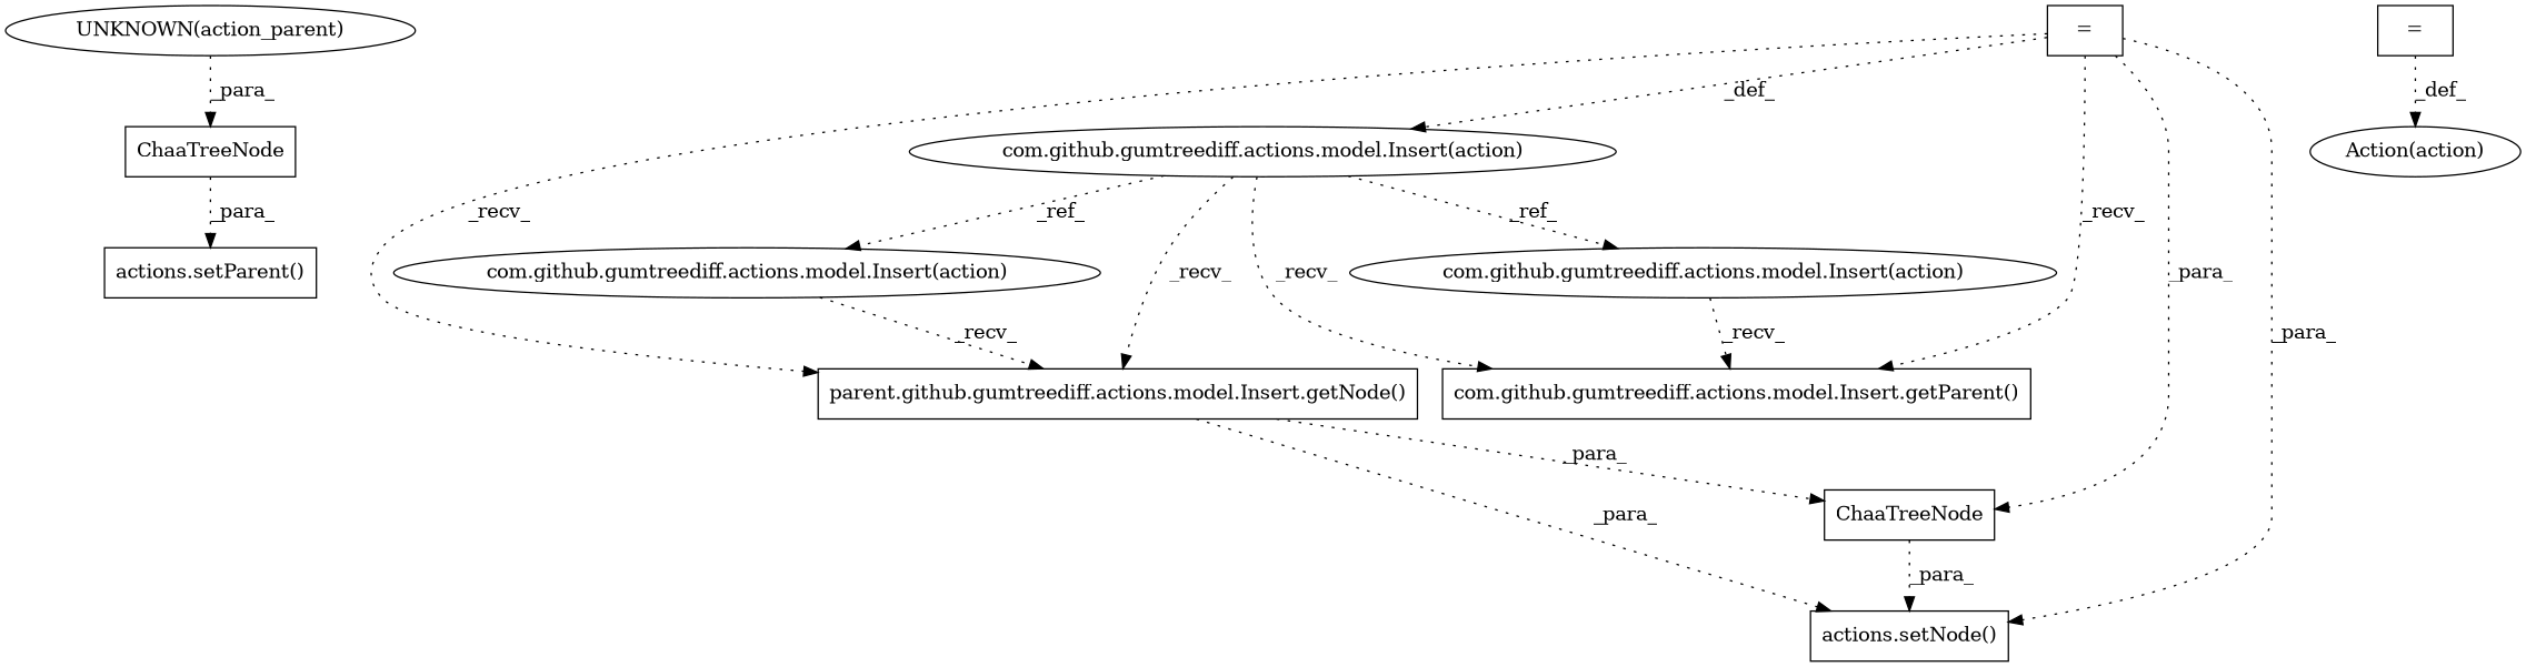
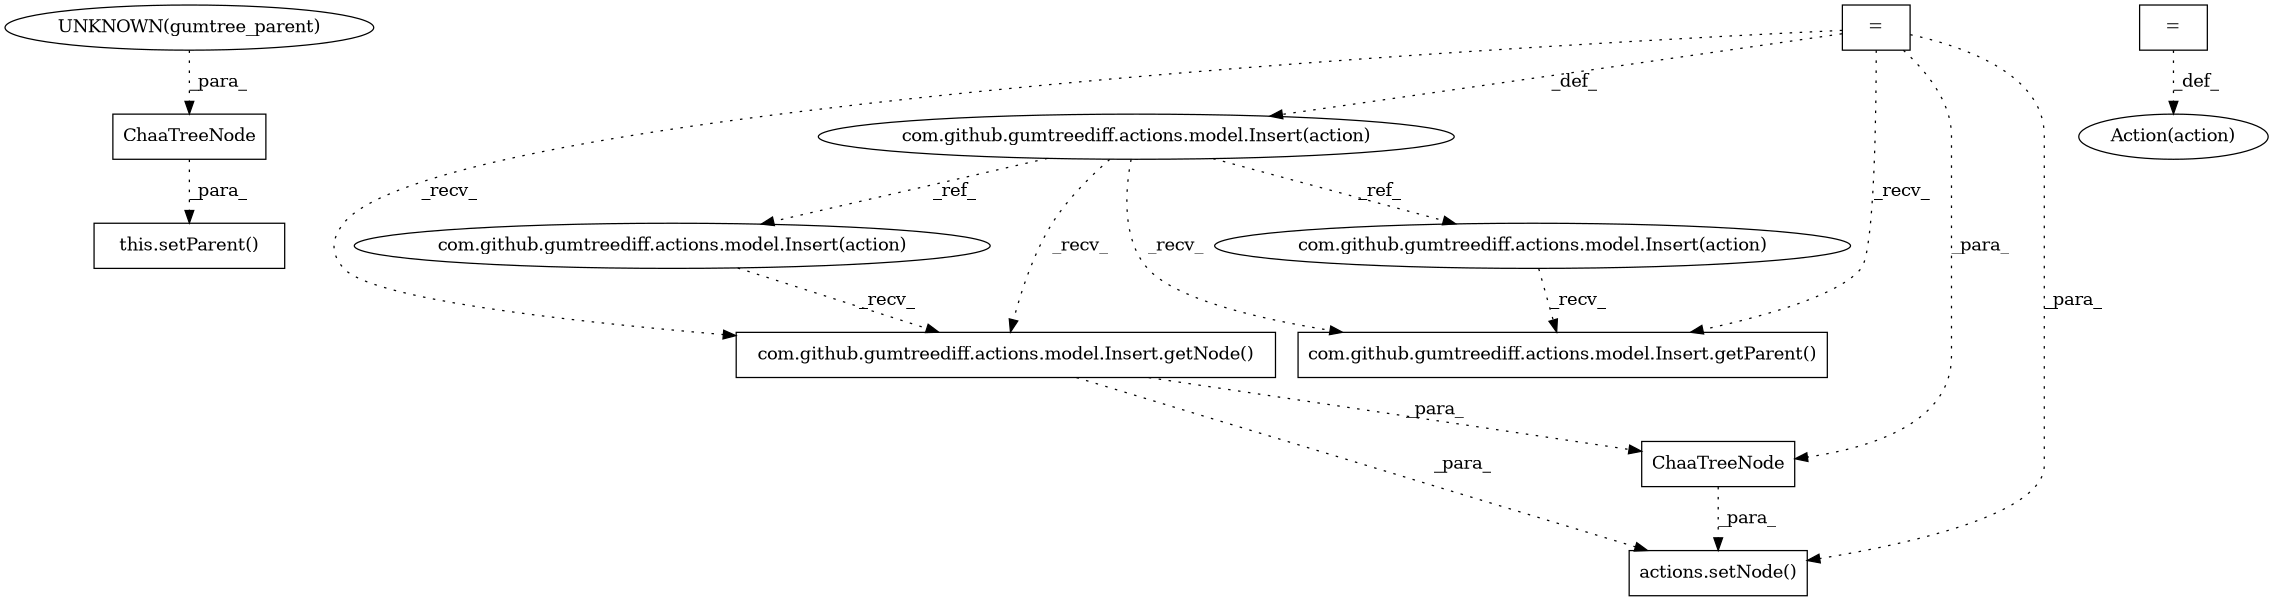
  digraph {
    node [shape=box]
    edge [style=dotted]
    n1 [label=ChaaTreeNode]
-   n2 [label="actions.setParent()"]
-   n3 [label="UNKNOWN(action_parent)" shape=ellipse]
+   n2 [label="this.setParent()"]
+   n3 [label="UNKNOWN(gumtree_parent)" shape=ellipse]
    n4 [label="actions.setNode()"]
    n5 [label="com.github.gumtreediff.actions.model.Insert(action)" shape=ellipse]
-   n6 [label="parent.github.gumtreediff.actions.model.Insert.getNode()"]
+   n6 [label="com.github.gumtreediff.actions.model.Insert.getNode()"]
    n7 [label=ChaaTreeNode]
    n8 [label="com.github.gumtreediff.actions.model.Insert(action)" shape=ellipse]
    n9 [label="com.github.gumtreediff.actions.model.Insert(action)" shape=ellipse]
    n10 [label="com.github.gumtreediff.actions.model.Insert.getParent()"]
    n11 [label="="]
    n12 [label="Action(action)" shape=ellipse]
    n13 [label="="]
    n1 -> n2 [label=_para_]
    n3 -> n1 [label=_para_]
    n5 -> n6 [label=_recv_]
    n6 -> n4 [label=_para_]
    n6 -> n7 [label=_para_]
    n7 -> n4 [label=_para_]
    n8 -> n5 [label=_ref_]
    n8 -> n6 [label=_recv_]
    n8 -> n9 [label=_ref_]
    n8 -> n10 [label=_recv_]
    n9 -> n10 [label=_recv_]
    n11 -> n12 [label=_def_]
    n13 -> n4 [label=_para_]
    n13 -> n6 [label=_recv_]
    n13 -> n7 [label=_para_]
    n13 -> n8 [label=_def_]
    n13 -> n10 [label=_recv_]
  }
